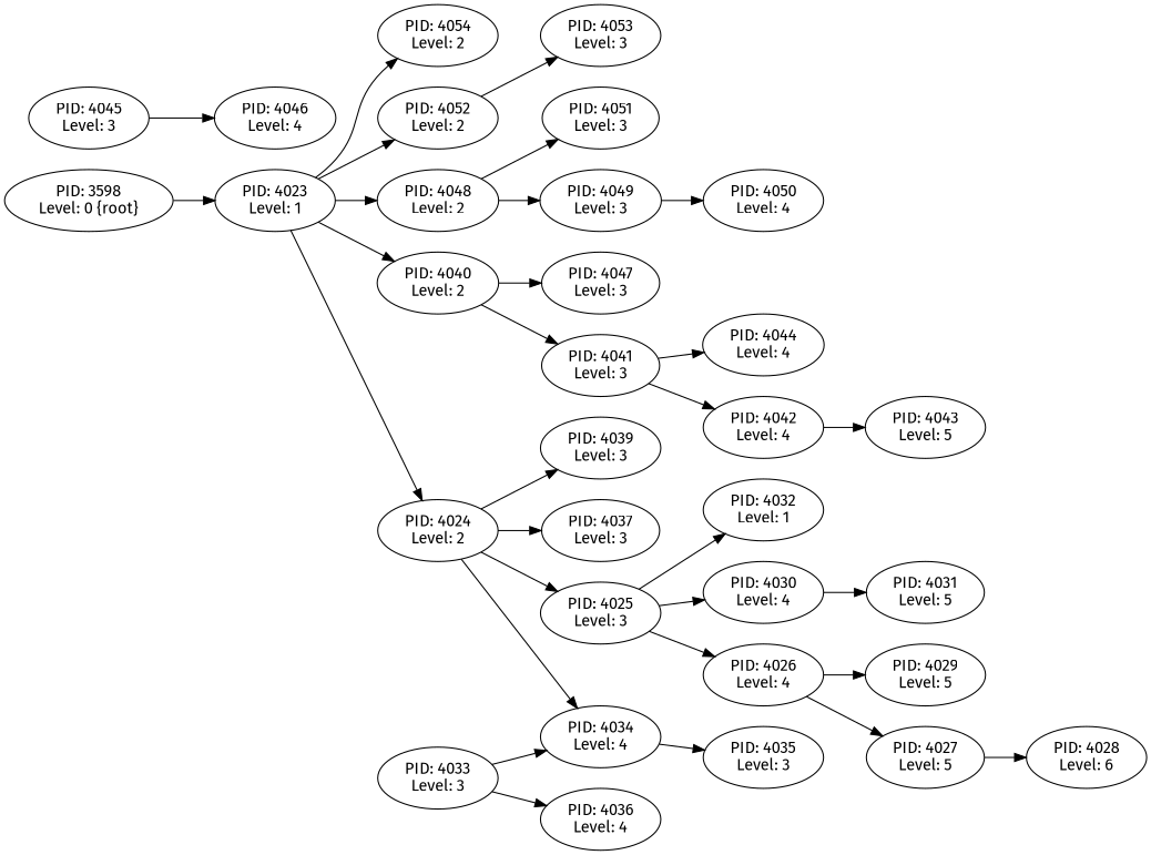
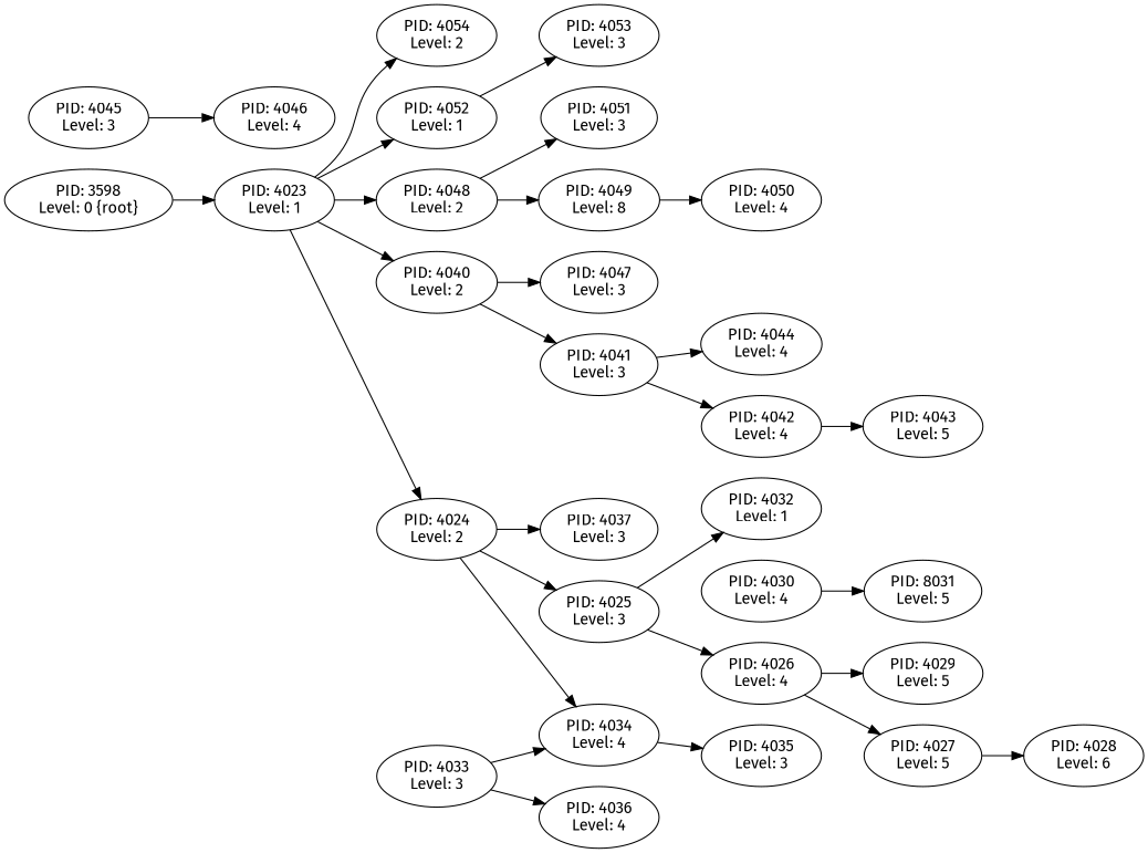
  digraph {
    fontname="Fira Sans"
    rankdir=LR
    node [fontname="Fira Sans"]
    edge [fontname="Fira Sans"]
    n1 [label="PID: 3598\nLevel: 0 {root}"]
    n2 [label="PID: 4023\nLevel: 1"]
    n3 [label="PID: 4054\nLevel: 2"]
-   n4 [label="PID: 4052\nLevel: 2"]
+   n4 [label="PID: 4052\nLevel: 1"]
    n5 [label="PID: 4048\nLevel: 2"]
    n6 [label="PID: 4040\nLevel: 2"]
    n7 [label="PID: 4024\nLevel: 2"]
    n8 [label="PID: 4053\nLevel: 3"]
    n9 [label="PID: 4051\nLevel: 3"]
-   n10 [label="PID: 4049\nLevel: 3"]
+   n10 [label="PID: 4049\nLevel: 8"]
    n11 [label="PID: 4047\nLevel: 3"]
    n12 [label="PID: 4041\nLevel: 3"]
-   n13 [label="PID: 4039\nLevel: 3"]
    n14 [label="PID: 4037\nLevel: 3"]
    n15 [label="PID: 4025\nLevel: 3"]
    n16 [label="PID: 4034\nLevel: 4"]
    n17 [label="PID: 4050\nLevel: 4"]
    n18 [label="PID: 4045\nLevel: 3"]
    n19 [label="PID: 4046\nLevel: 4"]
    n20 [label="PID: 4044\nLevel: 4"]
    n21 [label="PID: 4042\nLevel: 4"]
    n22 [label="PID: 4033\nLevel: 3"]
    n23 [label="PID: 4036\nLevel: 4"]
    n24 [label="PID: 4032\nLevel: 1"]
    n25 [label="PID: 4030\nLevel: 4"]
    n26 [label="PID: 4026\nLevel: 4"]
    n27 [label="PID: 4043\nLevel: 5"]
    n28 [label="PID: 4035\nLevel: 3"]
-   n29 [label="PID: 4031\nLevel: 5"]
+   n29 [label="PID: 8031\nLevel: 5"]
    n30 [label="PID: 4029\nLevel: 5"]
    n31 [label="PID: 4027\nLevel: 5"]
    n32 [label="PID: 4028\nLevel: 6"]
    n1 -> n2
    n2 -> n3
    n2 -> n4
    n2 -> n5
    n2 -> n6
    n2 -> n7
    n4 -> n8
    n5 -> n9
    n5 -> n10
    n6 -> n11
    n6 -> n12
-   n7 -> n13
    n7 -> n14
    n7 -> n15
    n7 -> n16
    n10 -> n17
    n12 -> n20
    n12 -> n21
    n15 -> n24
-   n15 -> n25
    n15 -> n26
    n16 -> n28
    n18 -> n19
    n21 -> n27
    n22 -> n16
    n22 -> n23
    n25 -> n29
    n26 -> n30
    n26 -> n31
    n31 -> n32
  }
